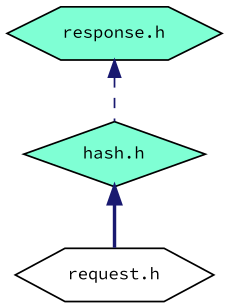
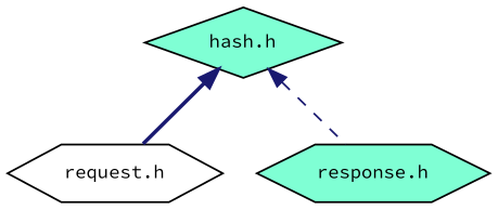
  digraph {
    fontname="Source Code Pro"
    node [color=black fillcolor=aquamarine fontname="Source Code Pro" fontsize=10 shape=hexagon style=filled]
    edge [color=midnightblue dir=back fontname="Source Code Pro" fontsize=10 labelfontname=Helvetica labelfontsize=10]
    n1 [fontcolor=black height=0.2 label="hash.h" shape=diamond width=0.4]
    n2 [fillcolor=white height=0.2 label="request.h" width=0.4]
    n3 [height=0.2 label="response.h" width=0.4]
    n1 -> n2 [style=bold]
-   n3 -> n1 [style=dashed]
+   n1 -> n3 [style=dashed]
  }
